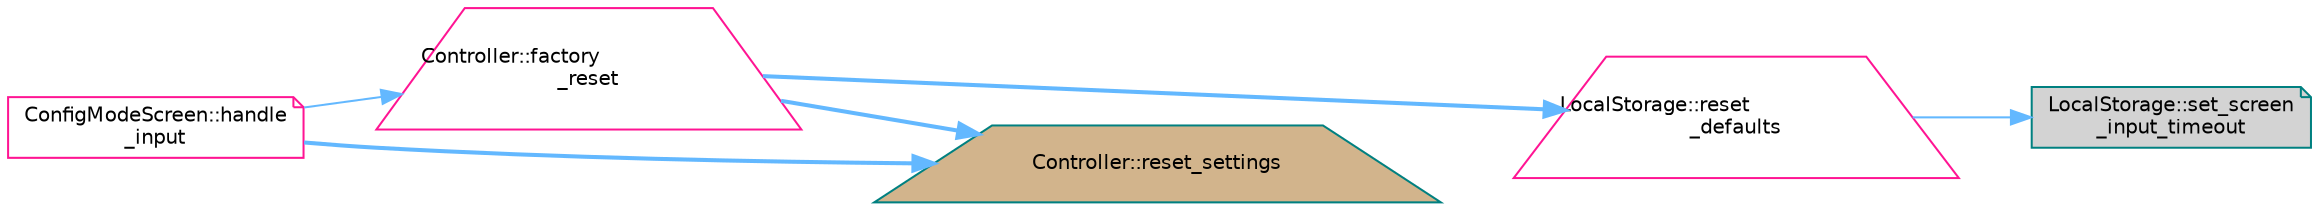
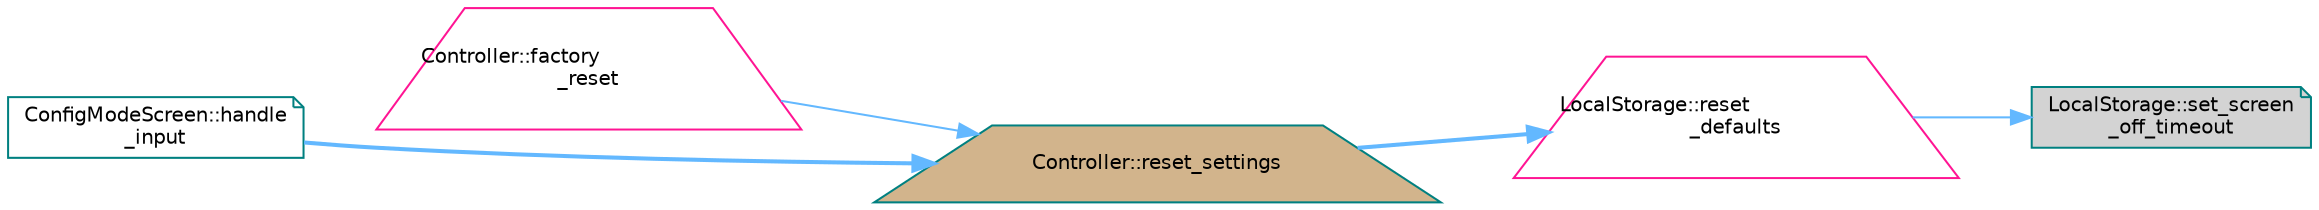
  digraph {
    rankdir=RL
    node [color=deeppink fillcolor=white fontname=Helvetica fontsize=10 shape=trapezium style=filled]
    edge [color=steelblue1 dir=back fontname=Helvetica fontsize=10 labelfontname=Helvetica labelfontsize=10 style=bold]
-   n1 [color=teal fillcolor=lightgrey fontcolor=black height=0.2 label="LocalStorage::set_screen\l_input_timeout" shape=note width=0.4]
+   n1 [color=teal fillcolor=lightgrey fontcolor=black height=0.2 label="LocalStorage::set_screen\l_off_timeout" shape=note width=0.4]
    n2 [height=0.2 label="LocalStorage::reset\l_defaults" width=0.4]
    n3 [color=teal fillcolor=tan height=0.2 label="Controller::reset_settings" width=0.4]
    n4 [height=0.2 label="Controller::factory\l_reset" width=0.4]
-   n5 [height=0.2 label="ConfigModeScreen::handle\l_input" shape=note width=0.4]
+   n5 [color=teal height=0.2 label="ConfigModeScreen::handle\l_input" shape=note width=0.4]
    n1 -> n2 [style=solid]
-   n2 -> n4
-   n3 -> n4
+   n2 -> n3
+   n3 -> n4 [style=solid]
    n3 -> n5
-   n4 -> n5 [style=solid]
  }
